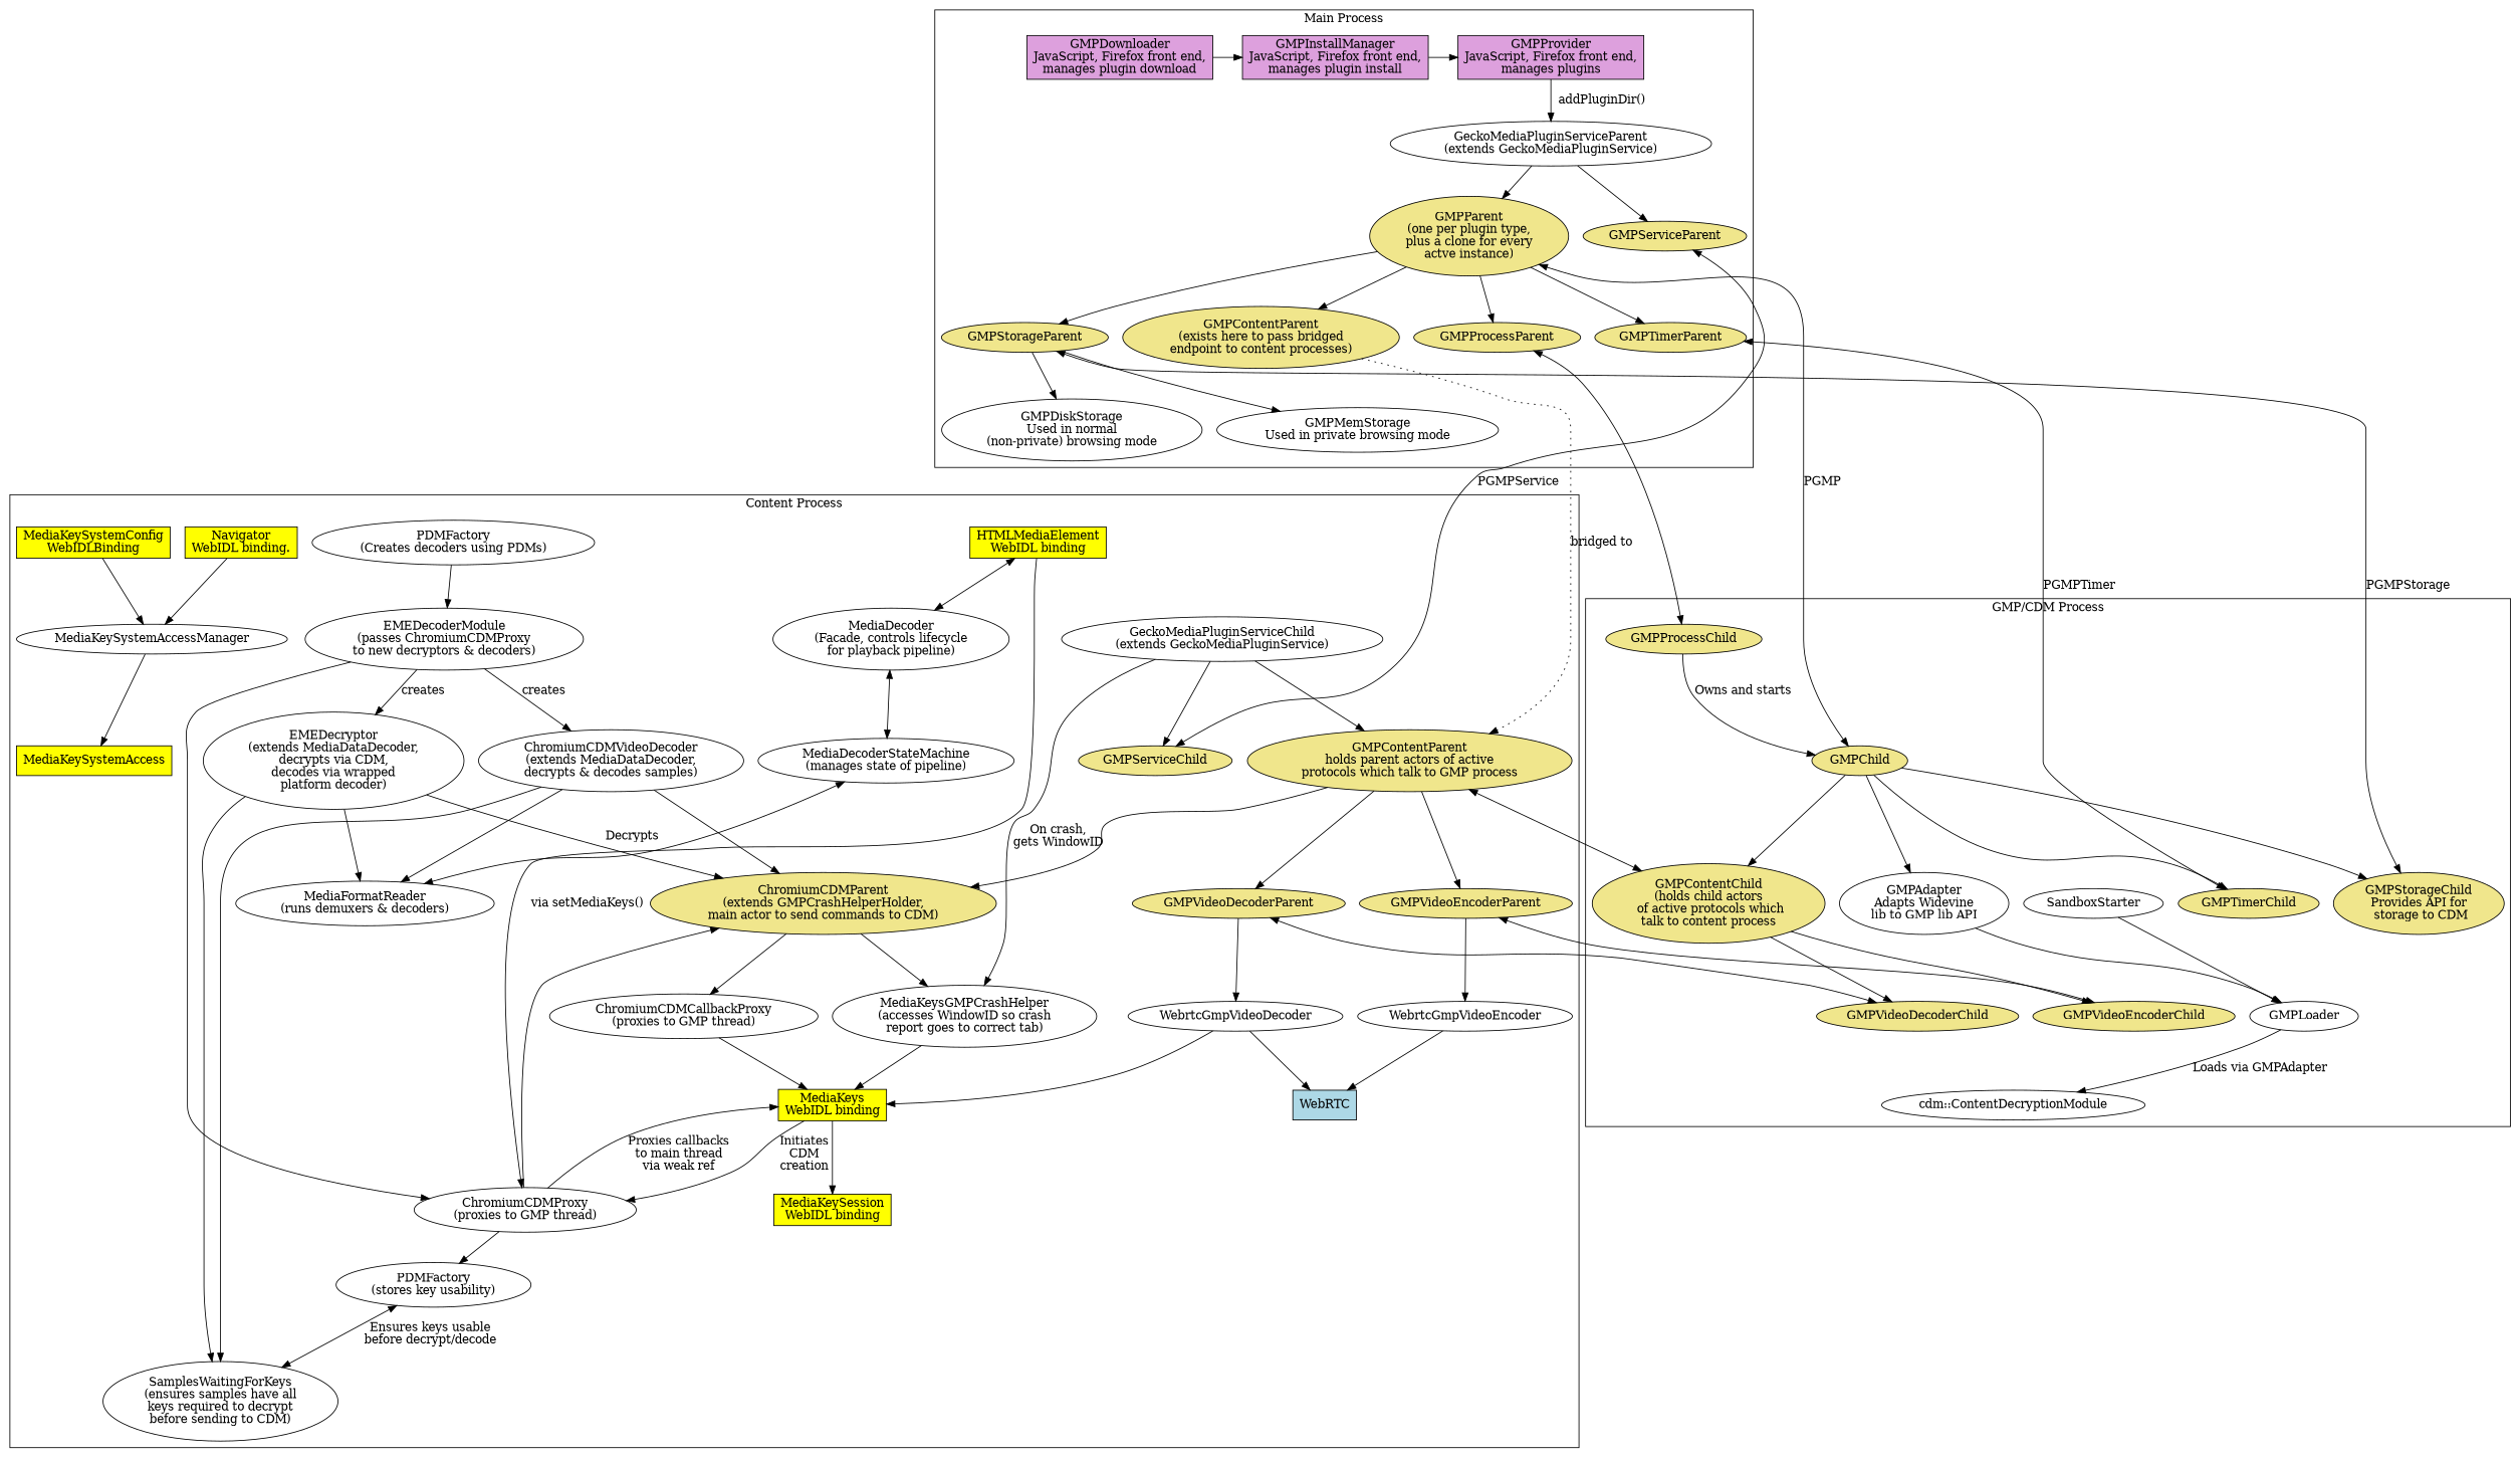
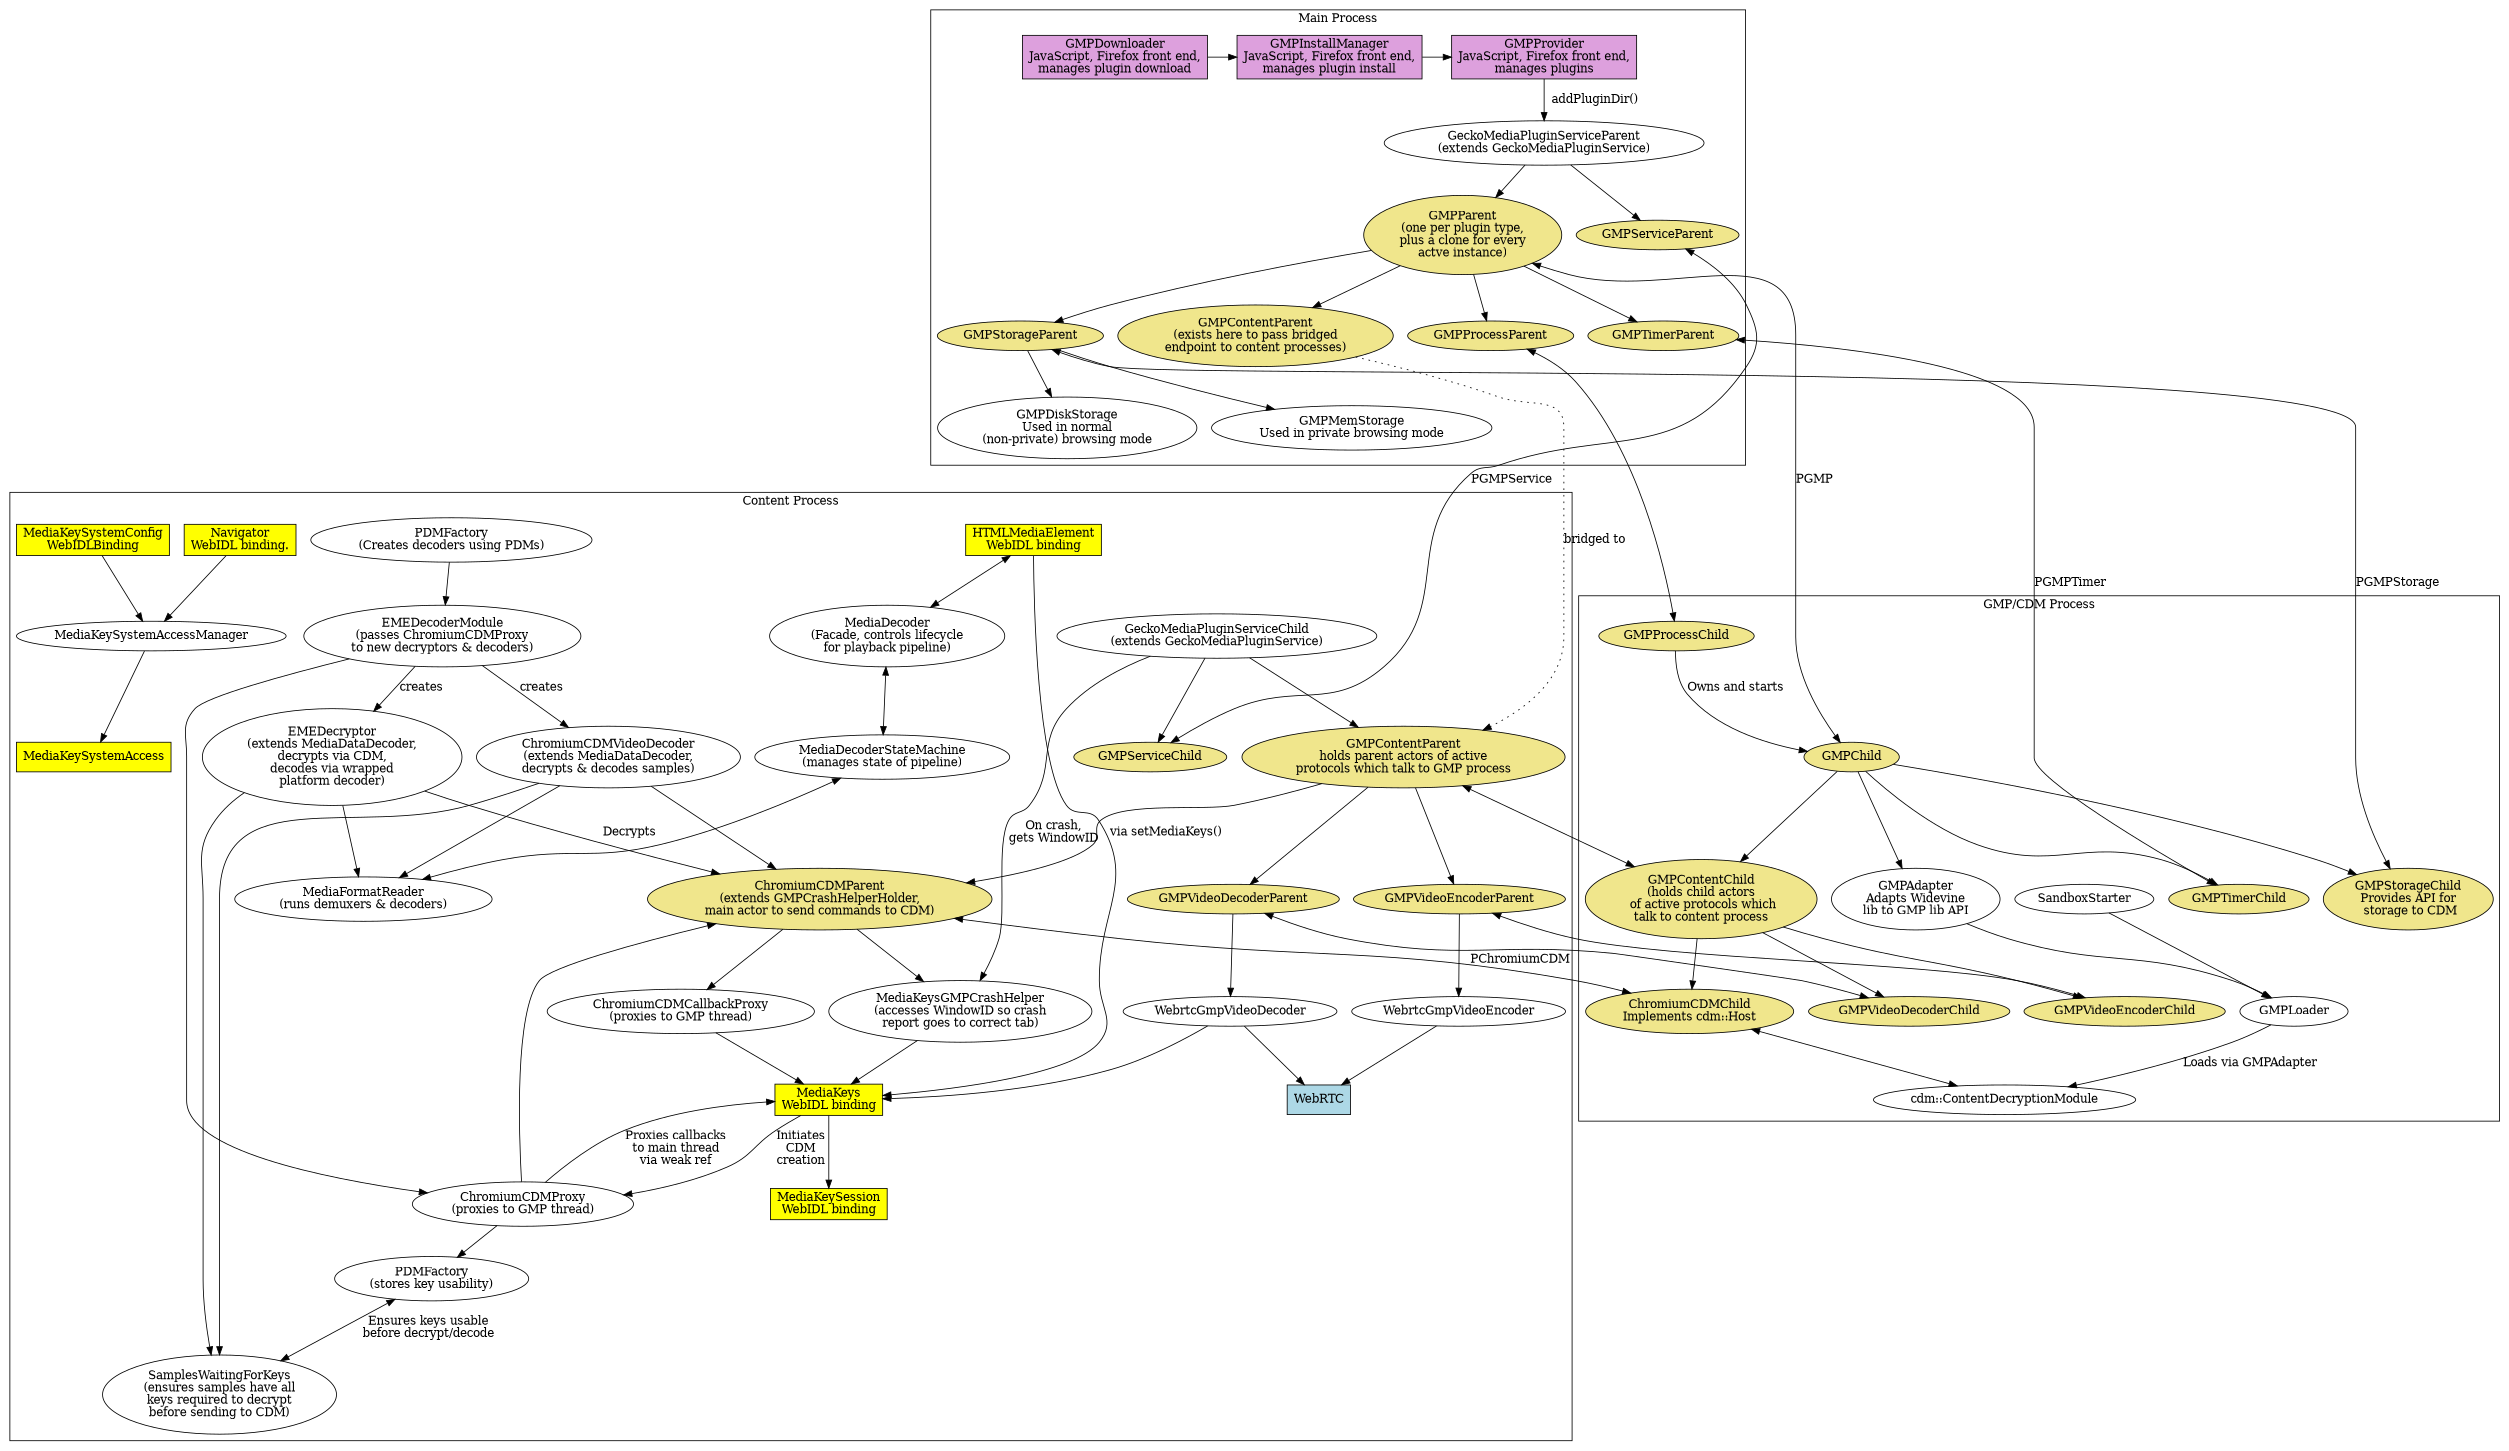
  digraph {
    node [style=filled]
    n1 [fillcolor=plum label="GMPProvider\nJavaScript, Firefox front end,\nmanages plugins" shape=box]
    n2 [fillcolor=plum label="GMPInstallManager\nJavaScript, Firefox front end,\nmanages plugin install" shape=box]
    n3 [fillcolor=plum label="GMPDownloader\nJavaScript, Firefox front end,\nmanages plugin download" shape=box]
    n4 [label="GeckoMediaPluginServiceParent\n(extends GeckoMediaPluginService)" style=""]
    n5 [fillcolor=khaki label="GMPParent\n(one per plugin type,\nplus a clone for every\nactve instance)"]
    GMPServiceParent [fillcolor=khaki]
    n7 [fillcolor=khaki label="GMPContentParent\n(exists here to pass bridged\nendpoint to content processes)"]
    GMPTimerParent [fillcolor=khaki]
    n9 [fillcolor=khaki label=GMPStorageParent]
    GMPProcessParent [fillcolor=khaki]
    n11 [label="GMPDiskStorage\nUsed in normal\n(non-private) browsing mode" style=""]
    n12 [label="GMPMemStorage\nUsed in private browsing mode" style=""]
    n13 [label="GMPAdapter\nAdapts Widevine\nlib to GMP lib API" style=""]
    GMPLoader [style=""]
    n15 [fillcolor=khaki label="GMPStorageChild\nProvides API for\n storage to CDM"]
+   n16 [fillcolor=khaki label="ChromiumCDMChild\nImplements cdm::Host"]
    n17 [label="cdm::ContentDecryptionModule" style=""]
    GMPTimerChild [fillcolor=khaki]
    GMPChild [fillcolor=khaki]
    n20 [fillcolor=khaki label="GMPContentChild\n(holds child actors\n of active protocols which\ntalk to content process"]
    GMPVideoDecoderChild [fillcolor=khaki]
    GMPVideoEncoderChild [fillcolor=khaki]
    GMPProcessChild [fillcolor=khaki]
    SandboxStarter [style=""]
    n25 [label="ChromiumCDMVideoDecoder\n(extends MediaDataDecoder,\ndecrypts & decodes samples)" style=""]
    n26 [label="EMEDecryptor\n(extends MediaDataDecoder,\ndecrypts via CDM,\ndecodes via wrapped\nplatform decoder)" style=""]
    n27 [fillcolor=khaki label="GMPContentParent\nholds parent actors of active\nprotocols which talk to GMP process"]
    n28 [fillcolor=khaki label="ChromiumCDMParent\n(extends GMPCrashHelperHolder,\nmain actor to send commands to CDM)"]
    GMPVideoDecoderParent [fillcolor=khaki]
    GMPVideoEncoderParent [fillcolor=khaki]
    GMPServiceChild [fillcolor=khaki]
    n32 [label="GeckoMediaPluginServiceChild\n(extends GeckoMediaPluginService)" style=""]
    n33 [label="MediaKeysGMPCrashHelper\n(accesses WindowID so crash\nreport goes to correct tab)" style=""]
    n34 [fillcolor=lightblue label=WebRTC shape=box]
    n35 [label="ChromiumCDMProxy\n(proxies to GMP thread)" style=""]
    n36 [label="PDMFactory\n(stores key usability)" style=""]
    n37 [fillcolor=yellow label="MediaKeys\nWebIDL binding" shape=box]
    n38 [label="ChromiumCDMCallbackProxy\n(proxies to GMP thread)" style=""]
    n39 [label="SamplesWaitingForKeys\n(ensures samples have all\nkeys required to decrypt\nbefore sending to CDM)" style=""]
    n40 [label="MediaFormatReader\n(runs demuxers & decoders)" style=""]
    n41 [fillcolor=yellow label="MediaKeySession\nWebIDL binding" shape=box]
    n42 [fillcolor=yellow label="HTMLMediaElement\nWebIDL binding" shape=box]
    n43 [label="MediaDecoder\n(Facade, controls lifecycle\nfor playback pipeline)" style=""]
    n44 [label="EMEDecoderModule\n(passes ChromiumCDMProxy\nto new decryptors & decoders)" style=""]
    n45 [label="MediaDecoderStateMachine\n(manages state of pipeline)" style=""]
    n46 [label="PDMFactory\n(Creates decoders using PDMs)" style=""]
    n47 [fillcolor=yellow label="Navigator\nWebIDL binding." shape=box]
    n48 [label=MediaKeySystemAccessManager style=""]
    n49 [fillcolor=yellow label=MediaKeySystemAccess shape=box]
    n50 [fillcolor=yellow label="MediaKeySystemConfig\nWebIDLBinding" shape=box]
    WebrtcGmpVideoDecoder [style=""]
    WebrtcGmpVideoEncoder [style=""]
    subgraph cluster_1 {
      label="Main Process"
      n4
      n5
      GMPServiceParent
      n7
      GMPTimerParent
      n9
      GMPProcessParent
      n11
      n12
      subgraph sub_2 {
        label="Main Process"
        rank=same
        n1
        n2
        n3
      }
    }
    subgraph cluster_3 {
      label="GMP/CDM Process"
      n13
      GMPLoader
      n15
+     n16
      n17
      GMPTimerChild
      GMPChild
      n20
      GMPVideoDecoderChild
      GMPVideoEncoderChild
      GMPProcessChild
      SandboxStarter
    }
    subgraph cluster_4 {
      label="Content Process"
      n27
      n28
      GMPVideoDecoderParent
      GMPVideoEncoderParent
      GMPServiceChild
      n32
      n33
      n34
      n35
      n36
      n37
      n38
      n39
      n40
      n41
      n42
      n43
      n44
      n45
      n46
      n47
      n48
      n49
      n50
      WebrtcGmpVideoDecoder
      WebrtcGmpVideoEncoder
      subgraph sub_5 {
        label="Content Process"
        rank=same
        n25
        n26
      }
    }
    n1 -> n4 [label="  addPluginDir()"]
    n2 -> n1
    n3 -> n2
    n4 -> n5
    n4 -> GMPServiceParent
    n5 -> n7
    n5 -> GMPTimerParent
    n5 -> n9
    n5 -> GMPProcessParent
    n5 -> GMPChild [dir=both label=PGMP]
    GMPServiceParent -> GMPServiceChild [dir=both label=PGMPService]
    n7 -> n27 [label="bridged to" style=dotted]
    GMPTimerParent -> GMPTimerChild [dir=both label=PGMPTimer]
    n9 -> n11
    n9 -> n12
    n9 -> n15 [dir=both label=PGMPStorage]
    GMPProcessParent -> GMPProcessChild [dir=both]
    n11 -> n42 [dir=both style=invis]
    n13 -> GMPLoader
    GMPLoader -> n17 [label="Loads via GMPAdapter"]
+   n16 -> n17 [dir=both]
    GMPChild -> n13
    GMPChild -> n15
    GMPChild -> GMPTimerChild
    GMPChild -> n20
+   n20 -> n16
    n20 -> GMPVideoDecoderChild
    n20 -> GMPVideoEncoderChild
    n20 -> n27 [dir=both]
    GMPProcessChild -> GMPChild [label="Owns and starts"]
    SandboxStarter -> GMPLoader
    n25 -> n28
    n25 -> n39
    n25 -> n40
    n26 -> n28 [label=Decrypts]
    n26 -> n39
    n26 -> n40
    n27 -> n28
    n27 -> GMPVideoDecoderParent
    n27 -> GMPVideoEncoderParent
+   n28 -> n16 [dir=both label=PChromiumCDM]
    n28 -> n33
    n28 -> n38
    GMPVideoDecoderParent -> GMPVideoDecoderChild [dir=both]
    GMPVideoDecoderParent -> WebrtcGmpVideoDecoder
    GMPVideoEncoderParent -> GMPVideoEncoderChild [dir=both]
    GMPVideoEncoderParent -> WebrtcGmpVideoEncoder
    n32 -> n27
    n32 -> GMPServiceChild
    n32 -> n33 [label="On crash,\ngets WindowID"]
    n33 -> n37
    n35 -> n28
    n35 -> n36
    n35 -> n37 [label="Proxies callbacks\nto main thread\nvia weak ref"]
    n36 -> n39 [dir=both label="Ensures keys usable\nbefore decrypt/decode"]
    n37 -> n35 [label="Initiates\nCDM\ncreation"]
    n37 -> n41
    n38 -> n37
-   n42 -> n35 [label="via setMediaKeys()"]
+   n42 -> n37 [label="via setMediaKeys()"]
    n42 -> n43 [dir=both]
    n43 -> n45 [dir=both]
    n44 -> n25 [label=creates]
    n44 -> n26 [label=creates]
    n44 -> n35
    n45 -> n40 [dir=both]
    n46 -> n44
    n47 -> n48
    n48 -> n49
    n50 -> n48
    WebrtcGmpVideoDecoder -> n34
    WebrtcGmpVideoDecoder -> n37
    WebrtcGmpVideoEncoder -> n34
  }
